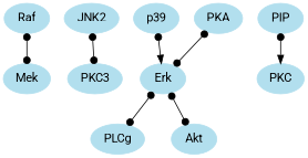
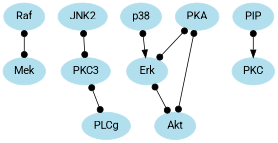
  digraph {
    fontname=Roboto
    node [color=lightblue2 fontname=Roboto style=filled]
    edge [arrowhead=dot arrowtail=dot dir=both fontname=Roboto]
    Raf
    Mek
    n3 [label=JNK2]
    n4 [label=PKC3]
    PLCg
    Erk
    Akt
    PKA
-   p38 [label=p39]
+   p38
    n10 [label=PIP]
    PKC
    Raf -> Mek
    n3 -> n4
-   Erk -> PLCg
+   n4 -> PLCg
    Erk -> Akt
    PKA -> Erk
+   PKA -> Akt
    p38 -> Erk [arrowhead=""]
    n10 -> PKC [arrowhead=""]
  }
